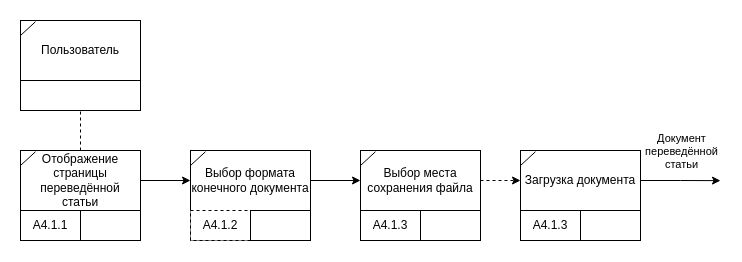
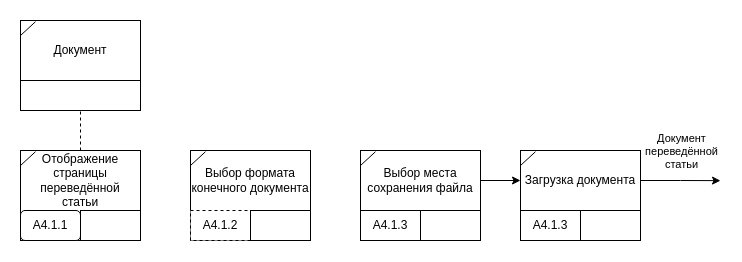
  <mxCell id="0" />
  <mxCell id="1" parent="0" />
  <mxCell id="2" value="" style="rounded=0;whiteSpace=wrap;html=1;" vertex="1" parent="1"><mxGeometry x="20" y="20" width="120" height="90" as="geometry" /></mxCell>
  <mxCell id="3" value="" style="rounded=0;whiteSpace=wrap;html=1;" vertex="1" parent="1"><mxGeometry x="20" y="80" width="120" height="30" as="geometry" /></mxCell>
- <mxCell id="4" value="Пользователь" style="text;html=1;align=center;verticalAlign=middle;whiteSpace=wrap;rounded=0;" vertex="1" parent="1"><mxGeometry x="20" y="20" width="120" height="60" as="geometry" /></mxCell>
+ <mxCell id="4" value="Документ" style="text;html=1;align=center;verticalAlign=middle;whiteSpace=wrap;rounded=0;" vertex="1" parent="1"><mxGeometry x="20" y="20" width="120" height="60" as="geometry" /></mxCell>
  <mxCell id="5" value="" style="endArrow=none;html=1;rounded=0;exitX=0;exitY=0.25;exitDx=0;exitDy=0;entryX=0.125;entryY=0.02;entryDx=0;entryDy=0;entryPerimeter=0;" edge="1" parent="1" source="4" target="4"><mxGeometry width="50" height="50" relative="1" as="geometry"><mxPoint x="-10" y="50" as="sourcePoint" /><mxPoint x="40" y="0" as="targetPoint" /></mxGeometry></mxCell>
  <mxCell id="6" value="" style="rounded=0;whiteSpace=wrap;html=1;" vertex="1" parent="1"><mxGeometry x="20" y="150" width="120" height="90" as="geometry" /></mxCell>
- <mxCell id="7" value="А4.1.1" style="rounded=0;whiteSpace=wrap;html=1;" vertex="1" parent="1"><mxGeometry x="20" y="210" width="60" height="30" as="geometry" /></mxCell>
+ <mxCell id="7" value="А4.1.1" style="whiteSpace=wrap;html=1;rounded=1;" vertex="1" parent="1"><mxGeometry x="20" y="210" width="60" height="30" as="geometry" /></mxCell>
  <mxCell id="8" value="" style="rounded=0;whiteSpace=wrap;html=1;" vertex="1" parent="1"><mxGeometry x="80" y="210" width="60" height="30" as="geometry" /></mxCell>
- <mxCell id="9" style="edgeStyle=orthogonalEdgeStyle;rounded=0;orthogonalLoop=1;jettySize=auto;html=1;exitX=1;exitY=0.5;exitDx=0;exitDy=0;entryX=0;entryY=0.5;entryDx=0;entryDy=0;" edge="1" parent="1" source="10" target="17"><mxGeometry relative="1" as="geometry"><mxPoint x="170" y="180" as="targetPoint" /></mxGeometry></mxCell>
  <mxCell id="10" value="Отображение&lt;div&gt;страницы переведённой статьи&lt;/div&gt;" style="text;html=1;align=center;verticalAlign=middle;whiteSpace=wrap;rounded=0;" vertex="1" parent="1"><mxGeometry x="20" y="150" width="120" height="60" as="geometry" /></mxCell>
  <mxCell id="11" value="" style="endArrow=none;html=1;rounded=0;exitX=0;exitY=0.25;exitDx=0;exitDy=0;entryX=0.125;entryY=0.02;entryDx=0;entryDy=0;entryPerimeter=0;" edge="1" parent="1" source="10" target="10"><mxGeometry width="50" height="50" relative="1" as="geometry"><mxPoint x="-10" y="180" as="sourcePoint" /><mxPoint x="40" y="130" as="targetPoint" /></mxGeometry></mxCell>
  <mxCell id="12" style="edgeStyle=orthogonalEdgeStyle;rounded=0;orthogonalLoop=1;jettySize=auto;html=1;exitX=0.5;exitY=0;exitDx=0;exitDy=0;entryX=0.5;entryY=1;entryDx=0;entryDy=0;startArrow=none;startFill=0;endArrow=none;endFill=0;dashed=1;" edge="1" parent="1" source="10" target="3"><mxGeometry relative="1" as="geometry"><mxPoint x="196" y="151" as="sourcePoint" /><mxPoint x="196" y="111" as="targetPoint" /></mxGeometry></mxCell>
  <mxCell id="13" value="" style="rounded=0;whiteSpace=wrap;html=1;" vertex="1" parent="1"><mxGeometry x="190" y="150" width="120" height="90" as="geometry" /></mxCell>
  <mxCell id="14" value="А4.1.2" style="rounded=0;whiteSpace=wrap;html=1;dashed=1;" vertex="1" parent="1"><mxGeometry x="190" y="210" width="60" height="30" as="geometry" /></mxCell>
  <mxCell id="15" value="" style="rounded=0;whiteSpace=wrap;html=1;" vertex="1" parent="1"><mxGeometry x="250" y="210" width="60" height="30" as="geometry" /></mxCell>
- <mxCell id="16" style="edgeStyle=orthogonalEdgeStyle;rounded=0;orthogonalLoop=1;jettySize=auto;html=1;exitX=1;exitY=0.5;exitDx=0;exitDy=0;entryX=0;entryY=0.5;entryDx=0;entryDy=0;" edge="1" parent="1" source="17" target="22"><mxGeometry relative="1" as="geometry" /></mxCell>
  <mxCell id="17" value="Выбор формата конечного документа" style="text;html=1;align=center;verticalAlign=middle;whiteSpace=wrap;rounded=0;" vertex="1" parent="1"><mxGeometry x="190" y="150" width="120" height="60" as="geometry" /></mxCell>
  <mxCell id="18" value="" style="endArrow=none;html=1;rounded=0;exitX=0;exitY=0.25;exitDx=0;exitDy=0;entryX=0.125;entryY=0.02;entryDx=0;entryDy=0;entryPerimeter=0;" edge="1" source="17" target="17" parent="1"><mxGeometry width="50" height="50" relative="1" as="geometry"><mxPoint x="160" y="180" as="sourcePoint" /><mxPoint x="210" y="130" as="targetPoint" /></mxGeometry></mxCell>
  <mxCell id="19" value="" style="rounded=0;whiteSpace=wrap;html=1;" vertex="1" parent="1"><mxGeometry x="360" y="150" width="120" height="90" as="geometry" /></mxCell>
  <mxCell id="20" value="А4.1.3" style="rounded=0;whiteSpace=wrap;html=1;" vertex="1" parent="1"><mxGeometry x="360" y="210" width="60" height="30" as="geometry" /></mxCell>
  <mxCell id="21" value="" style="rounded=0;whiteSpace=wrap;html=1;" vertex="1" parent="1"><mxGeometry x="420" y="210" width="60" height="30" as="geometry" /></mxCell>
  <mxCell id="22" value="Выбор места сохранения файла" style="text;html=1;align=center;verticalAlign=middle;whiteSpace=wrap;rounded=0;" vertex="1" parent="1"><mxGeometry x="360" y="150" width="120" height="60" as="geometry" /></mxCell>
  <mxCell id="23" value="" style="endArrow=none;html=1;rounded=0;exitX=0;exitY=0.25;exitDx=0;exitDy=0;entryX=0.125;entryY=0.02;entryDx=0;entryDy=0;entryPerimeter=0;" edge="1" source="22" target="22" parent="1"><mxGeometry width="50" height="50" relative="1" as="geometry"><mxPoint x="330" y="180" as="sourcePoint" /><mxPoint x="380" y="130" as="targetPoint" /></mxGeometry></mxCell>
  <mxCell id="24" value="" style="rounded=0;whiteSpace=wrap;html=1;" vertex="1" parent="1"><mxGeometry x="520" y="150" width="120" height="90" as="geometry" /></mxCell>
  <mxCell id="25" value="А4.1.3" style="rounded=0;whiteSpace=wrap;html=1;" vertex="1" parent="1"><mxGeometry x="520" y="210" width="60" height="30" as="geometry" /></mxCell>
  <mxCell id="26" value="" style="rounded=0;whiteSpace=wrap;html=1;" vertex="1" parent="1"><mxGeometry x="580" y="210" width="60" height="30" as="geometry" /></mxCell>
  <mxCell id="27" style="edgeStyle=orthogonalEdgeStyle;rounded=0;orthogonalLoop=1;jettySize=auto;html=1;exitX=1;exitY=0.5;exitDx=0;exitDy=0;" edge="1" parent="1" source="29"><mxGeometry relative="1" as="geometry"><mxPoint x="720" y="180.143" as="targetPoint" /></mxGeometry></mxCell>
  <mxCell id="28" value="Документ&lt;div&gt;переведённой&lt;/div&gt;&lt;div&gt;статьи&lt;/div&gt;" style="edgeLabel;html=1;align=center;verticalAlign=middle;resizable=0;points=[];" vertex="1" connectable="0" parent="27"><mxGeometry x="0.38" relative="1" as="geometry"><mxPoint x="-15" y="-30" as="offset" /></mxGeometry></mxCell>
  <mxCell id="29" value="Загрузка документа" style="text;html=1;align=center;verticalAlign=middle;whiteSpace=wrap;rounded=0;" vertex="1" parent="1"><mxGeometry x="520" y="150" width="120" height="60" as="geometry" /></mxCell>
  <mxCell id="30" value="" style="endArrow=none;html=1;rounded=0;exitX=0;exitY=0.25;exitDx=0;exitDy=0;entryX=0.125;entryY=0.02;entryDx=0;entryDy=0;entryPerimeter=0;" edge="1" source="29" target="29" parent="1"><mxGeometry width="50" height="50" relative="1" as="geometry"><mxPoint x="490" y="180" as="sourcePoint" /><mxPoint x="540" y="130" as="targetPoint" /></mxGeometry></mxCell>
- <mxCell id="31" style="edgeStyle=orthogonalEdgeStyle;rounded=0;orthogonalLoop=1;jettySize=auto;html=1;exitX=1;exitY=0.5;exitDx=0;exitDy=0;entryX=0;entryY=0.5;entryDx=0;entryDy=0;dashed=1;" edge="1" parent="1" source="22" target="29"><mxGeometry relative="1" as="geometry" /></mxCell>
+ <mxCell id="31" style="edgeStyle=orthogonalEdgeStyle;rounded=0;orthogonalLoop=1;jettySize=auto;html=1;exitX=1;exitY=0.5;exitDx=0;exitDy=0;entryX=0;entryY=0.5;entryDx=0;entryDy=0;" edge="1" parent="1" source="22" target="29"><mxGeometry relative="1" as="geometry" /></mxCell>
